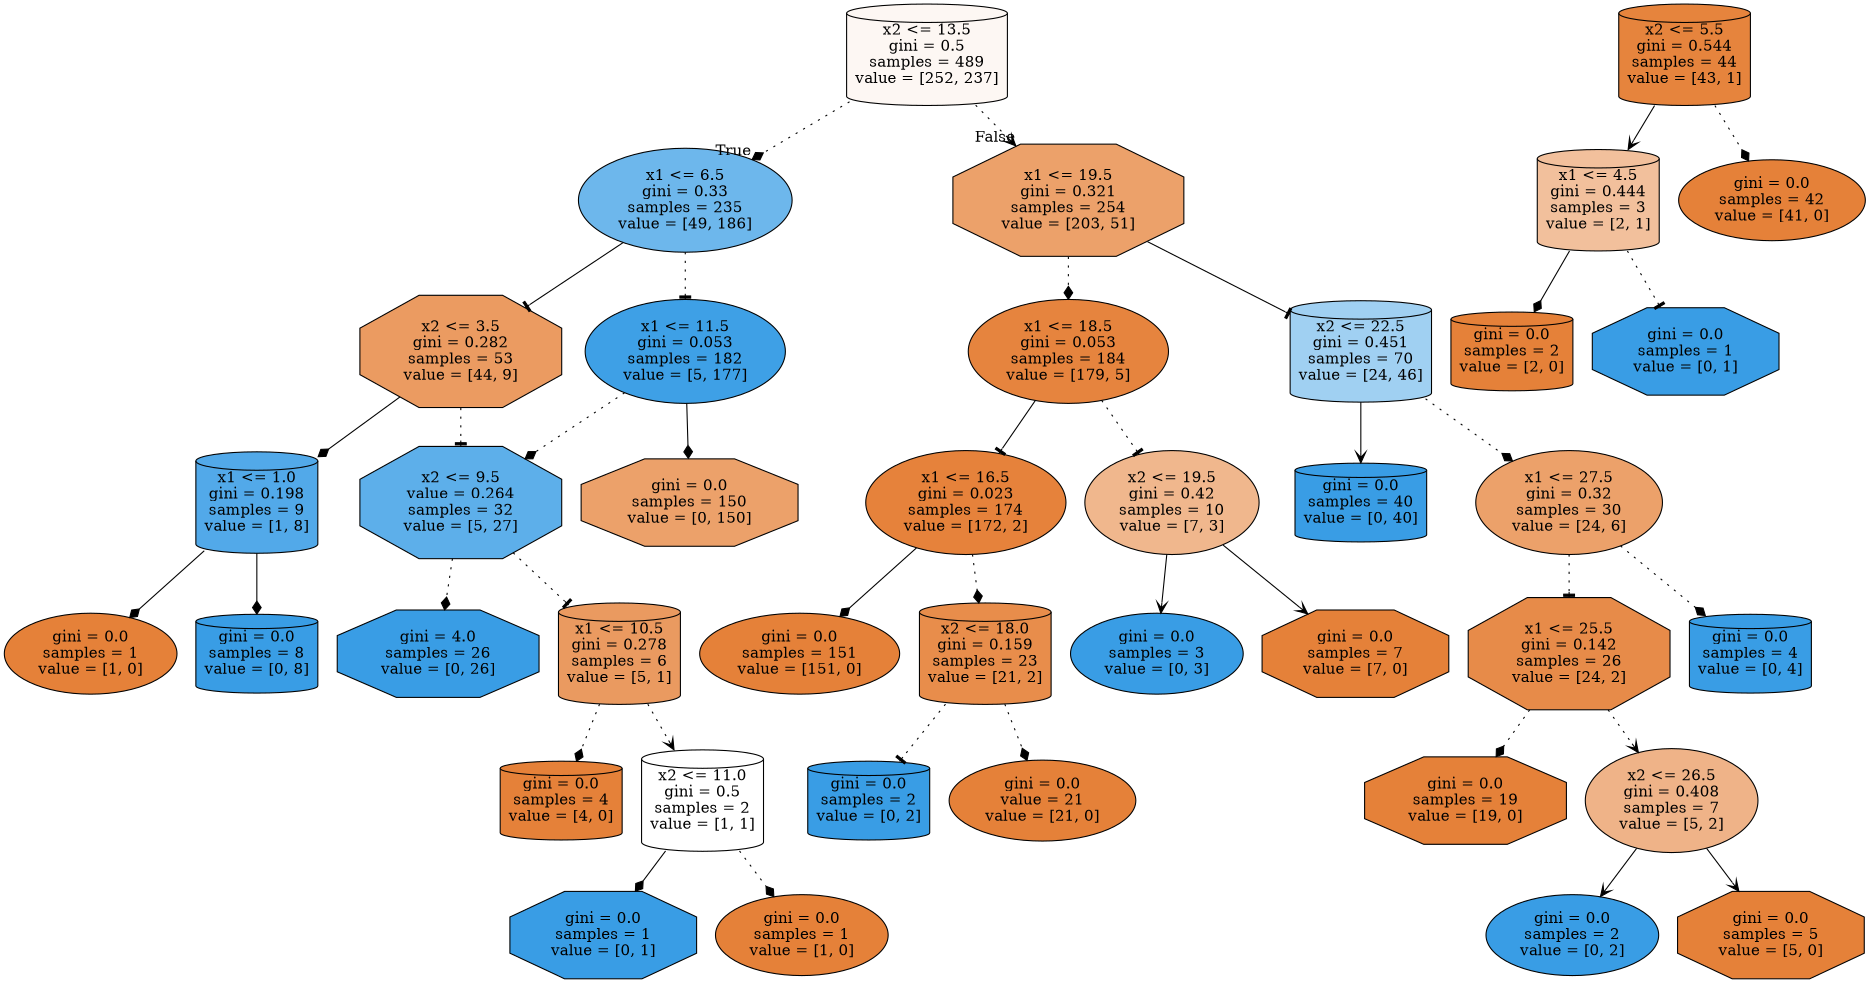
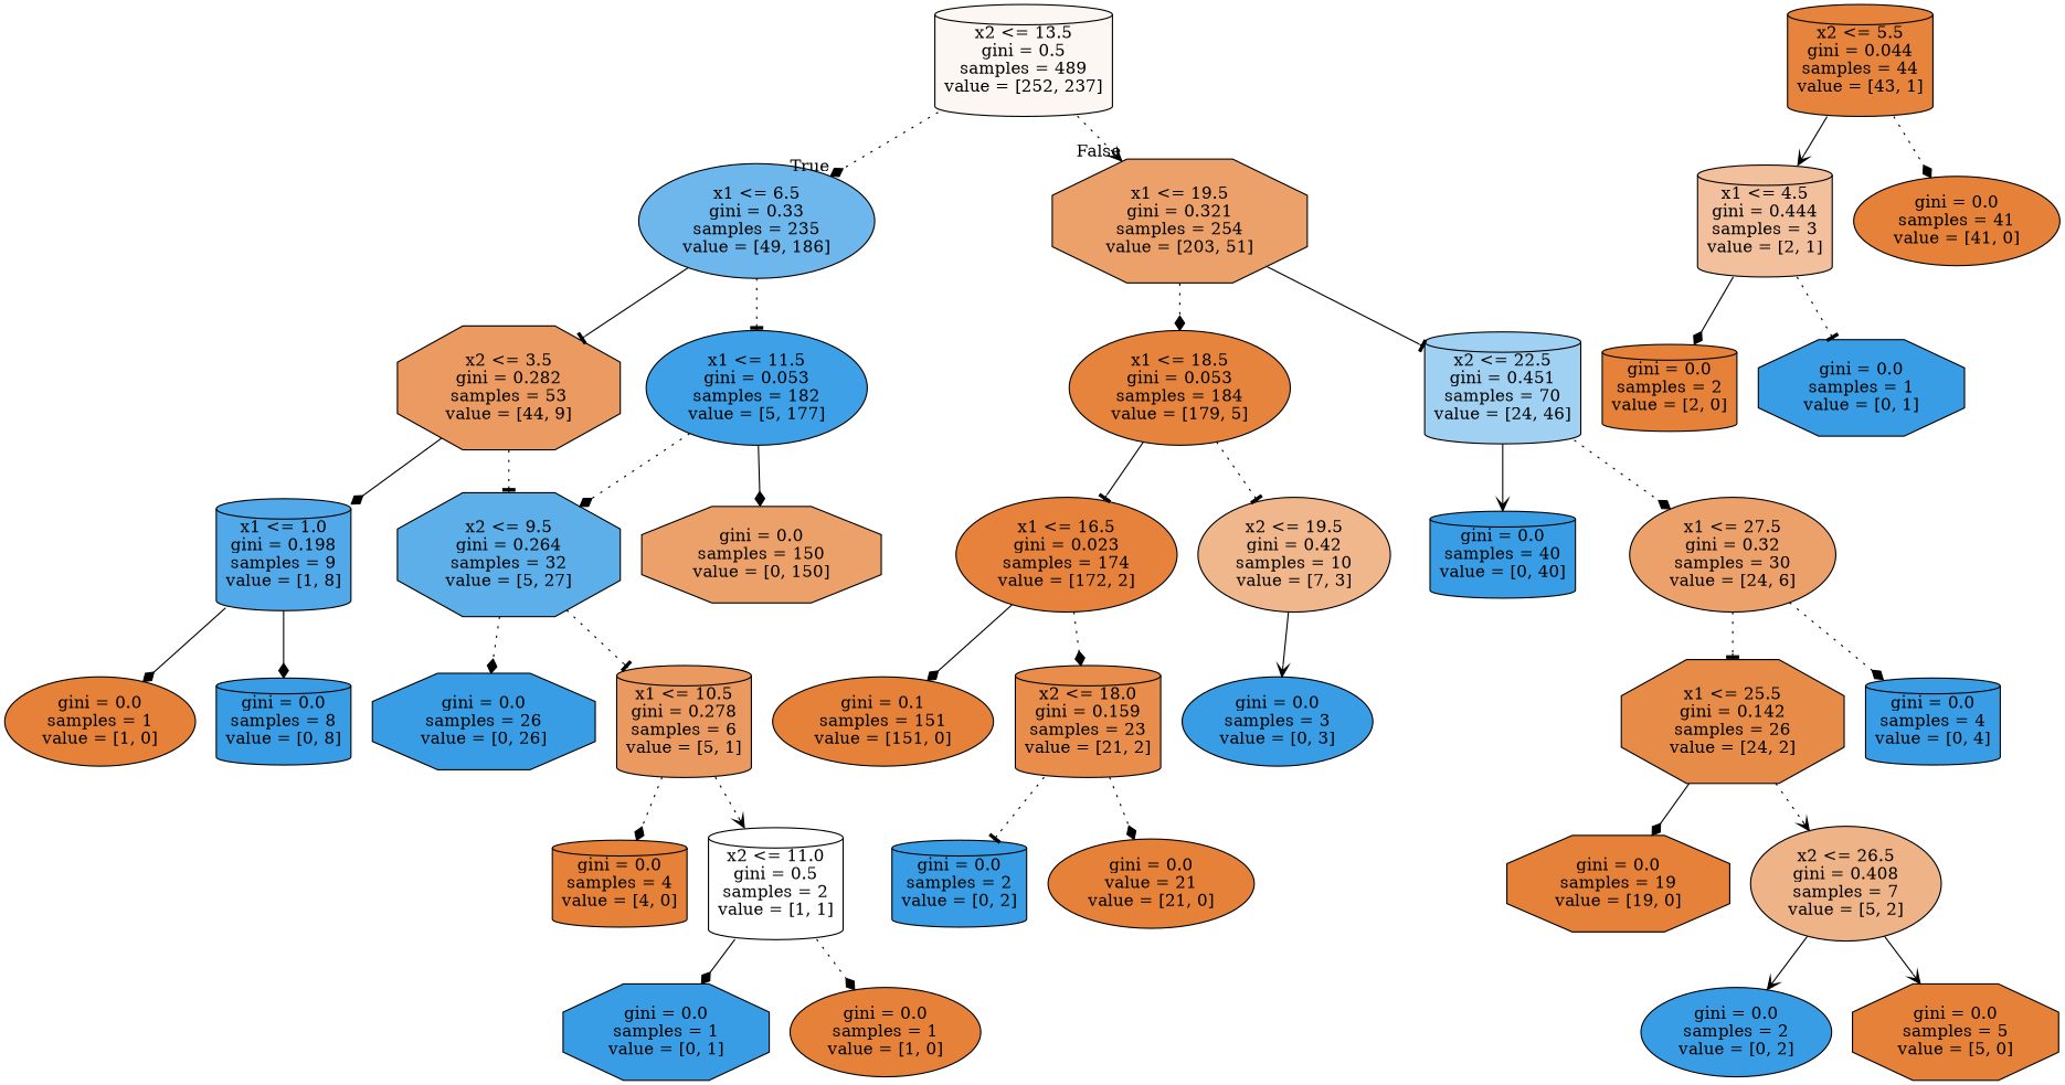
  digraph {
    node [color=black fillcolor="#e58139ff" shape=cylinder style=filled]
    edge [arrowhead=diamond style=dotted]
    n1 [fillcolor="#e581390f" label="x2 <= 13.5\ngini = 0.5\nsamples = 489\nvalue = [252, 237]"]
    n2 [fillcolor="#399de5bc" label="x1 <= 6.5\ngini = 0.33\nsamples = 235\nvalue = [49, 186]" shape=ellipse]
    n3 [fillcolor="#e58139bf" label="x1 <= 19.5\ngini = 0.321\nsamples = 254\nvalue = [203, 51]" shape=octagon]
    n4 [fillcolor="#e58139cb" label="x2 <= 3.5\ngini = 0.282\nsamples = 53\nvalue = [44, 9]" shape=octagon]
    n5 [fillcolor="#399de5f8" label="x1 <= 11.5\ngini = 0.053\nsamples = 182\nvalue = [5, 177]" shape=ellipse]
    n6 [fillcolor="#e58139f8" label="x1 <= 18.5\ngini = 0.053\nsamples = 184\nvalue = [179, 5]" shape=ellipse]
    n7 [fillcolor="#399de57a" label="x2 <= 22.5\ngini = 0.451\nsamples = 70\nvalue = [24, 46]"]
    n8 [fillcolor="#399de5df" label="x1 <= 1.0\ngini = 0.198\nsamples = 9\nvalue = [1, 8]"]
-   n9 [fillcolor="#399de5d0" label="x2 <= 9.5\nvalue = 0.264\nsamples = 32\nvalue = [5, 27]" shape=octagon]
+   n9 [fillcolor="#399de5d0" label="x2 <= 9.5\ngini = 0.264\nsamples = 32\nvalue = [5, 27]" shape=octagon]
    n10 [fillcolor="#e58139bf" label="gini = 0.0\nsamples = 150\nvalue = [0, 150]" shape=octagon]
    n11 [label="gini = 0.0\nsamples = 1\nvalue = [1, 0]" shape=ellipse]
    n12 [fillcolor="#399de5ff" label="gini = 0.0\nsamples = 8\nvalue = [0, 8]"]
-   n13 [fillcolor="#e58139f9" label="x2 <= 5.5\ngini = 0.544\nsamples = 44\nvalue = [43, 1]"]
+   n13 [fillcolor="#e58139f9" label="x2 <= 5.5\ngini = 0.044\nsamples = 44\nvalue = [43, 1]"]
    n14 [fillcolor="#e581397f" label="x1 <= 4.5\ngini = 0.444\nsamples = 3\nvalue = [2, 1]"]
-   n15 [label="gini = 0.0\nsamples = 42\nvalue = [41, 0]" shape=ellipse]
+   n15 [label="gini = 0.0\nsamples = 41\nvalue = [41, 0]" shape=ellipse]
    n16 [label="gini = 0.0\nsamples = 2\nvalue = [2, 0]"]
    n17 [fillcolor="#399de5ff" label="gini = 0.0\nsamples = 1\nvalue = [0, 1]" shape=octagon]
-   n18 [fillcolor="#399de5ff" label="gini = 4.0\nsamples = 26\nvalue = [0, 26]" shape=octagon]
+   n18 [fillcolor="#399de5ff" label="gini = 0.0\nsamples = 26\nvalue = [0, 26]" shape=octagon]
    n19 [fillcolor="#e58139cc" label="x1 <= 10.5\ngini = 0.278\nsamples = 6\nvalue = [5, 1]"]
    n20 [label="gini = 0.0\nsamples = 4\nvalue = [4, 0]"]
    n21 [fillcolor="#e5813900" label="x2 <= 11.0\ngini = 0.5\nsamples = 2\nvalue = [1, 1]"]
    n22 [fillcolor="#399de5ff" label="gini = 0.0\nsamples = 1\nvalue = [0, 1]" shape=octagon]
    n23 [label="gini = 0.0\nsamples = 1\nvalue = [1, 0]" shape=ellipse]
    n24 [fillcolor="#e58139fc" label="x1 <= 16.5\ngini = 0.023\nsamples = 174\nvalue = [172, 2]" shape=ellipse]
    n25 [fillcolor="#e5813992" label="x2 <= 19.5\ngini = 0.42\nsamples = 10\nvalue = [7, 3]" shape=ellipse]
    n26 [fillcolor="#399de5ff" label="gini = 0.0\nsamples = 40\nvalue = [0, 40]"]
    n27 [fillcolor="#e58139bf" label="x1 <= 27.5\ngini = 0.32\nsamples = 30\nvalue = [24, 6]" shape=ellipse]
-   n28 [label="gini = 0.0\nsamples = 151\nvalue = [151, 0]" shape=ellipse]
+   n28 [label="gini = 0.1\nsamples = 151\nvalue = [151, 0]" shape=ellipse]
    n29 [fillcolor="#e58139e7" label="x2 <= 18.0\ngini = 0.159\nsamples = 23\nvalue = [21, 2]"]
    n30 [fillcolor="#399de5ff" label="gini = 0.0\nsamples = 3\nvalue = [0, 3]" shape=ellipse]
-   n31 [label="gini = 0.0\nsamples = 7\nvalue = [7, 0]" shape=octagon]
    n32 [fillcolor="#399de5ff" label="gini = 0.0\nsamples = 2\nvalue = [0, 2]"]
    n33 [label="gini = 0.0\nvalue = 21\nvalue = [21, 0]" shape=ellipse]
    n34 [fillcolor="#e58139ea" label="x1 <= 25.5\ngini = 0.142\nsamples = 26\nvalue = [24, 2]" shape=octagon]
    n35 [fillcolor="#399de5ff" label="gini = 0.0\nsamples = 4\nvalue = [0, 4]"]
    n36 [label="gini = 0.0\nsamples = 19\nvalue = [19, 0]" shape=octagon]
    n37 [fillcolor="#e5813999" label="x2 <= 26.5\ngini = 0.408\nsamples = 7\nvalue = [5, 2]" shape=ellipse]
    n38 [fillcolor="#399de5ff" label="gini = 0.0\nsamples = 2\nvalue = [0, 2]" shape=ellipse]
    n39 [label="gini = 0.0\nsamples = 5\nvalue = [5, 0]" shape=octagon]
    n1 -> n2 [headlabel=True labelangle=45 labeldistance=2.5]
    n1 -> n3 [arrowhead=vee headlabel=False labelangle=-45 labeldistance=2.5]
    n2 -> n4 [arrowhead=tee style=solid]
    n2 -> n5 [arrowhead=tee]
    n3 -> n6
    n3 -> n7 [arrowhead=tee style=solid]
    n4 -> n8 [style=solid]
    n4 -> n9 [arrowhead=tee]
    n5 -> n9
    n5 -> n10 [style=solid]
    n6 -> n24 [arrowhead=tee style=solid]
    n6 -> n25 [arrowhead=tee]
    n7 -> n26 [arrowhead=vee style=solid]
    n7 -> n27
    n8 -> n11 [style=solid]
    n8 -> n12 [style=solid]
    n9 -> n18
    n9 -> n19 [arrowhead=tee]
    n13 -> n14 [arrowhead=vee style=solid]
    n13 -> n15
    n14 -> n16 [style=solid]
    n14 -> n17 [arrowhead=tee]
    n19 -> n20
    n19 -> n21 [arrowhead=vee]
    n21 -> n22 [style=solid]
    n21 -> n23
    n24 -> n28 [style=solid]
    n24 -> n29
    n25 -> n30 [arrowhead=vee style=solid]
-   n25 -> n31 [arrowhead=vee style=solid]
    n27 -> n34 [arrowhead=tee]
    n27 -> n35
    n29 -> n32 [arrowhead=tee]
    n29 -> n33
-   n34 -> n36
+   n34 -> n36 [style=solid]
    n34 -> n37 [arrowhead=vee]
    n37 -> n38 [arrowhead=vee style=solid]
    n37 -> n39 [arrowhead=vee style=solid]
  }
